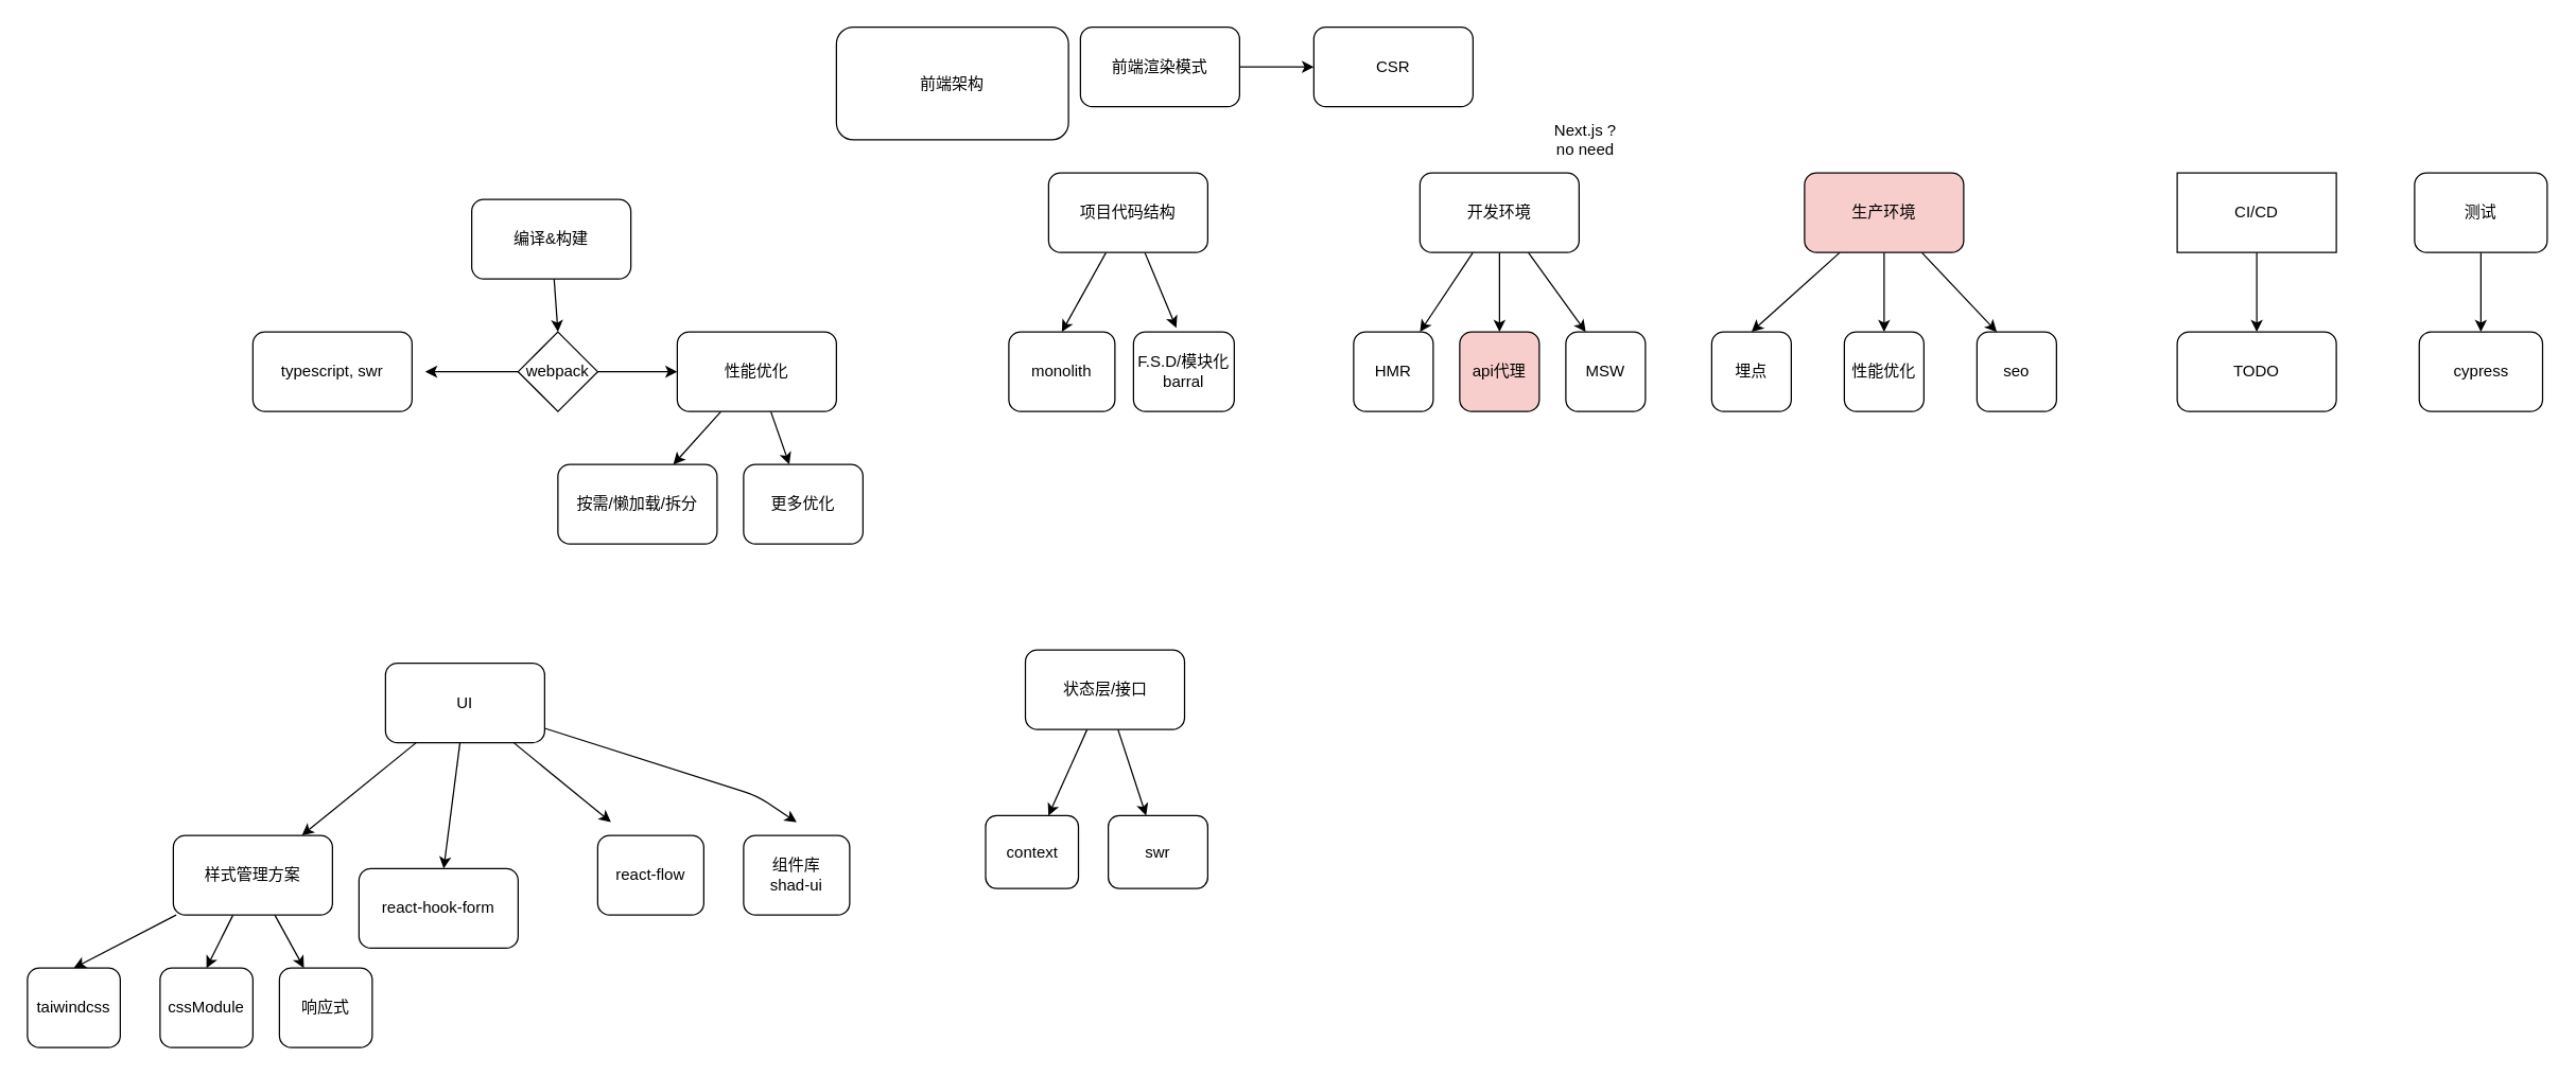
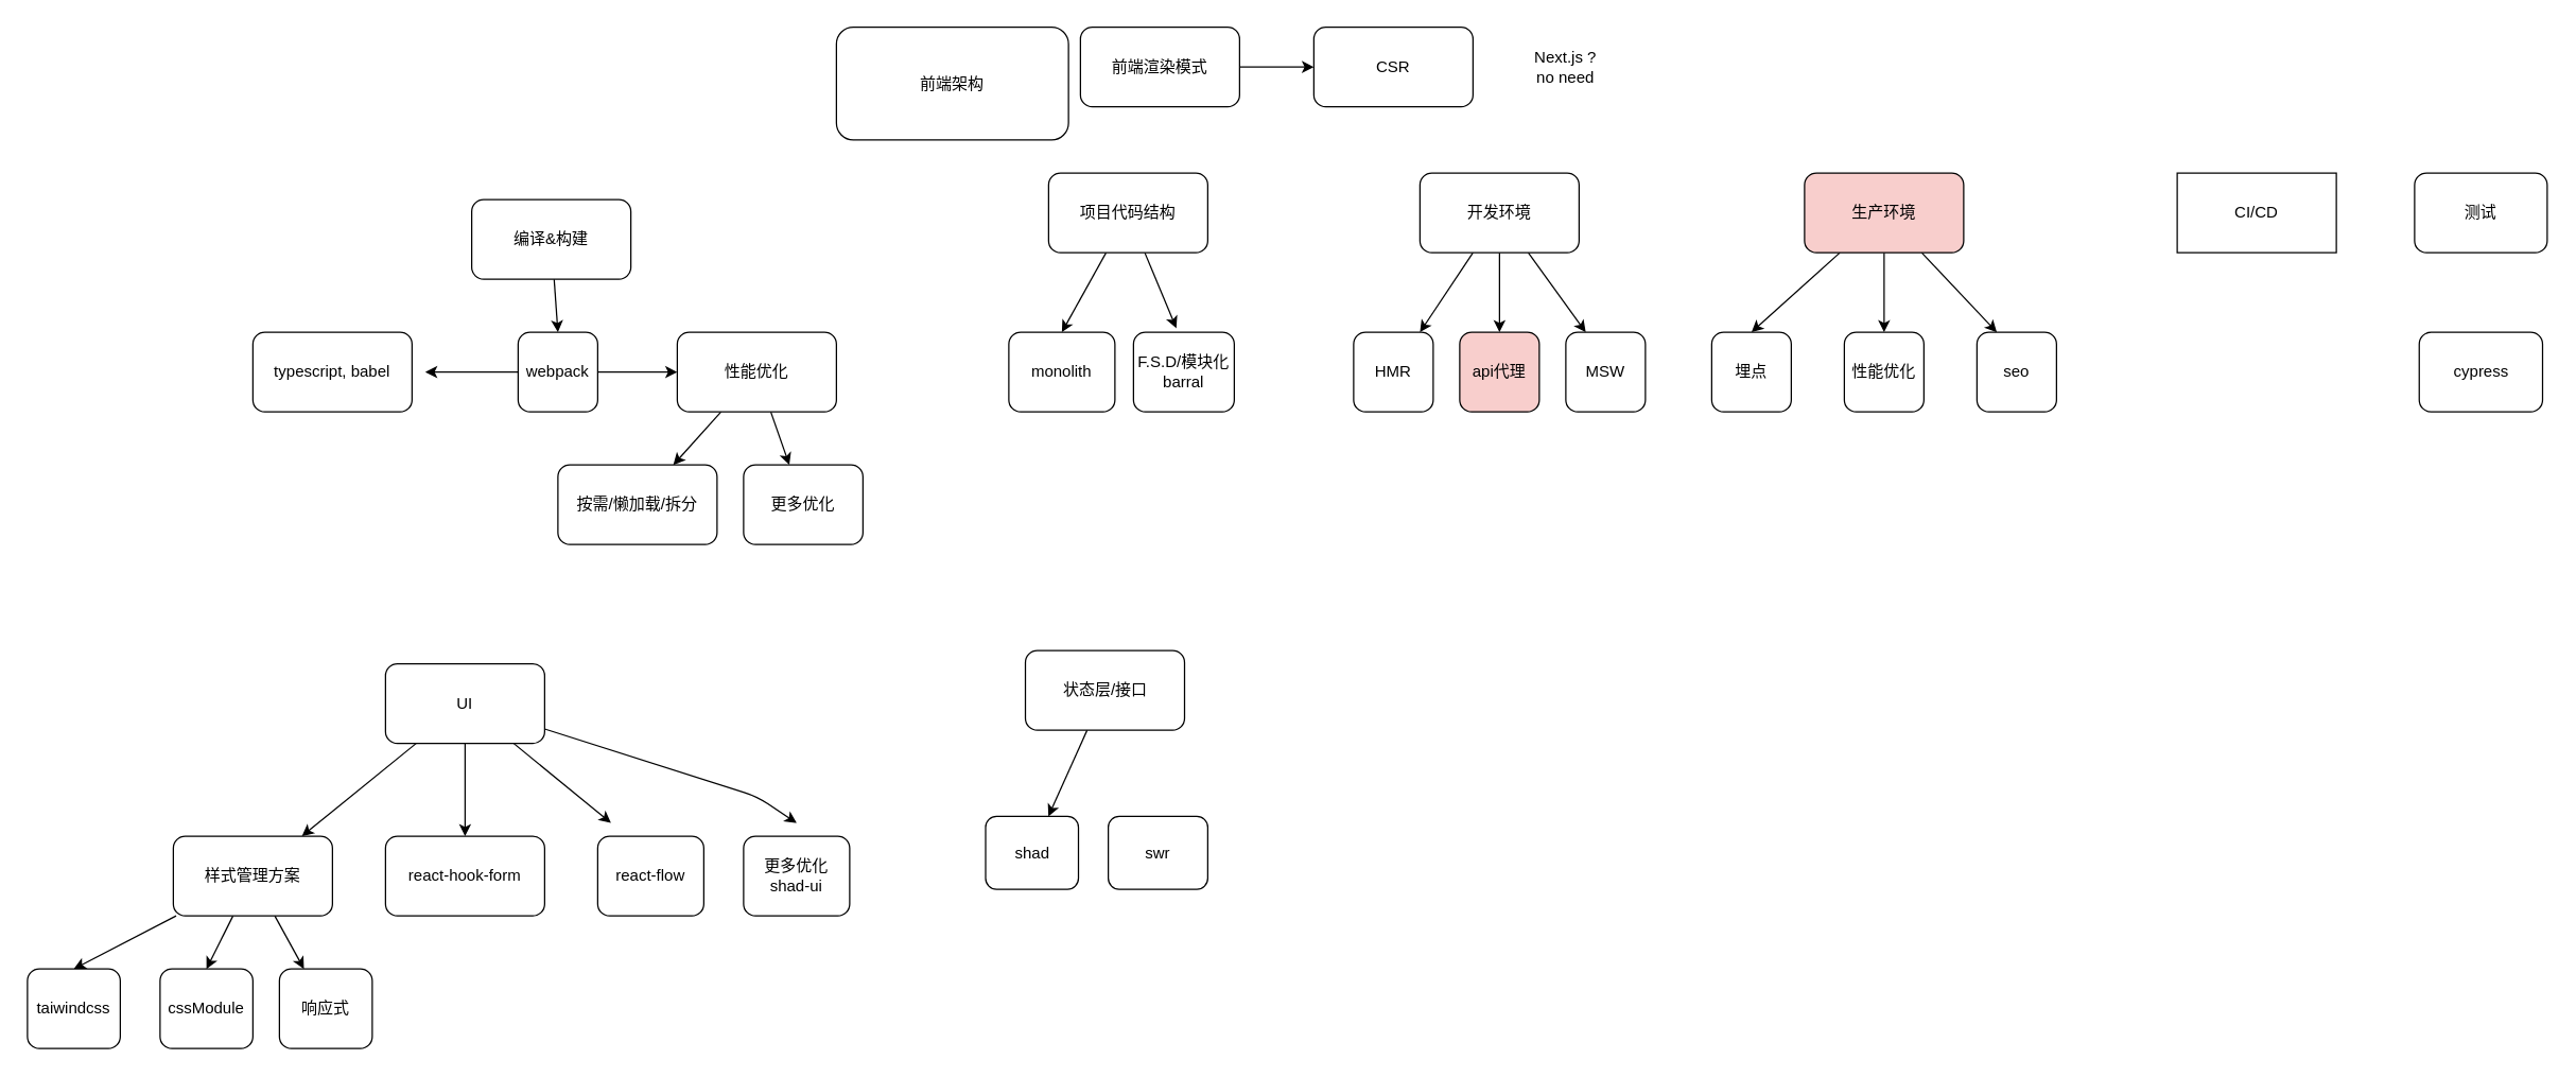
  <mxCell id="0" />
  <mxCell id="1" parent="0" />
  <mxCell id="2" value="前端架构" style="rounded=1;whiteSpace=wrap;html=1;" parent="1" vertex="1"><mxGeometry x="630" y="20" width="175" height="85" as="geometry" /></mxCell>
  <mxCell id="3" value="" style="edgeStyle=none;html=1;" parent="1" source="4" target="5" edge="1"><mxGeometry relative="1" as="geometry" /></mxCell>
  <mxCell id="4" value="前端渲染模式" style="rounded=1;whiteSpace=wrap;html=1;" parent="1" vertex="1"><mxGeometry x="814" y="20" width="120" height="60" as="geometry" /></mxCell>
  <mxCell id="5" value="CSR" style="whiteSpace=wrap;html=1;rounded=1;" parent="1" vertex="1"><mxGeometry x="990" y="20" width="120" height="60" as="geometry" /></mxCell>
  <mxCell id="6" style="edgeStyle=none;html=1;entryX=0.5;entryY=0;entryDx=0;entryDy=0;" parent="1" source="7" target="10" edge="1"><mxGeometry relative="1" as="geometry" /></mxCell>
  <mxCell id="7" value="编译&amp;amp;构建" style="rounded=1;whiteSpace=wrap;html=1;" parent="1" vertex="1"><mxGeometry x="355" y="150" width="120" height="60" as="geometry" /></mxCell>
  <mxCell id="8" style="edgeStyle=none;html=1;" parent="1" source="10" edge="1"><mxGeometry relative="1" as="geometry"><mxPoint x="320" y="280" as="targetPoint" /></mxGeometry></mxCell>
  <mxCell id="9" value="" style="edgeStyle=none;html=1;" edge="1" parent="1" source="10" target="58"><mxGeometry relative="1" as="geometry" /></mxCell>
- <mxCell id="10" value="webpack" style="rhombus;whiteSpace=wrap;html=1;" parent="1" vertex="1"><mxGeometry x="390" y="250" width="60" height="60" as="geometry" /></mxCell>
- <mxCell id="11" value="typescript, swr" style="rounded=1;whiteSpace=wrap;html=1;" parent="1" vertex="1"><mxGeometry x="190" y="250" width="120" height="60" as="geometry" /></mxCell>
+ <mxCell id="10" value="webpack" style="rounded=1;whiteSpace=wrap;html=1;" parent="1" vertex="1"><mxGeometry x="390" y="250" width="60" height="60" as="geometry" /></mxCell>
+ <mxCell id="11" value="typescript, babel" style="rounded=1;whiteSpace=wrap;html=1;" parent="1" vertex="1"><mxGeometry x="190" y="250" width="120" height="60" as="geometry" /></mxCell>
  <mxCell id="12" style="edgeStyle=none;html=1;entryX=0.5;entryY=0;entryDx=0;entryDy=0;" parent="1" source="15" target="16" edge="1"><mxGeometry relative="1" as="geometry" /></mxCell>
  <mxCell id="13" style="edgeStyle=none;html=1;entryX=0.5;entryY=0;entryDx=0;entryDy=0;" parent="1" source="15" target="17" edge="1"><mxGeometry relative="1" as="geometry" /></mxCell>
  <mxCell id="14" value="" style="edgeStyle=none;html=1;" edge="1" parent="1" source="15" target="62"><mxGeometry relative="1" as="geometry" /></mxCell>
  <mxCell id="15" value="样式管理方案" style="rounded=1;whiteSpace=wrap;html=1;" parent="1" vertex="1"><mxGeometry x="130" y="630" width="120" height="60" as="geometry" /></mxCell>
  <mxCell id="16" value="taiwindcss" style="whiteSpace=wrap;html=1;rounded=1;" parent="1" vertex="1"><mxGeometry x="20" y="730" width="70" height="60" as="geometry" /></mxCell>
  <mxCell id="17" value="cssModule" style="whiteSpace=wrap;html=1;rounded=1;" parent="1" vertex="1"><mxGeometry x="120" y="730" width="70" height="60" as="geometry" /></mxCell>
  <mxCell id="18" style="edgeStyle=none;html=1;entryX=0.5;entryY=0;entryDx=0;entryDy=0;" edge="1" parent="1" source="20" target="21"><mxGeometry relative="1" as="geometry" /></mxCell>
  <mxCell id="19" style="edgeStyle=none;html=1;entryX=0.425;entryY=-0.05;entryDx=0;entryDy=0;entryPerimeter=0;" edge="1" parent="1" source="20" target="22"><mxGeometry relative="1" as="geometry" /></mxCell>
  <mxCell id="20" value="项目代码结构" style="rounded=1;whiteSpace=wrap;html=1;" parent="1" vertex="1"><mxGeometry x="790" y="130" width="120" height="60" as="geometry" /></mxCell>
  <mxCell id="21" value="monolith" style="rounded=1;whiteSpace=wrap;html=1;" parent="1" vertex="1"><mxGeometry x="760" y="250" width="80" height="60" as="geometry" /></mxCell>
  <mxCell id="22" value="F.S.D/模块化barral" style="rounded=1;whiteSpace=wrap;html=1;" parent="1" vertex="1"><mxGeometry x="854" y="250" width="76" height="60" as="geometry" /></mxCell>
  <mxCell id="23" style="edgeStyle=none;html=1;" edge="1" parent="1" source="26" target="27"><mxGeometry relative="1" as="geometry" /></mxCell>
  <mxCell id="24" style="edgeStyle=none;html=1;" edge="1" parent="1" source="26" target="28"><mxGeometry relative="1" as="geometry" /></mxCell>
  <mxCell id="25" style="edgeStyle=none;html=1;entryX=0.25;entryY=0;entryDx=0;entryDy=0;" edge="1" parent="1" source="26" target="29"><mxGeometry relative="1" as="geometry" /></mxCell>
  <mxCell id="26" value="开发环境" style="rounded=1;whiteSpace=wrap;html=1;" vertex="1" parent="1"><mxGeometry x="1070" y="130" width="120" height="60" as="geometry" /></mxCell>
  <mxCell id="27" value="HMR" style="rounded=1;whiteSpace=wrap;html=1;" vertex="1" parent="1"><mxGeometry x="1020" y="250" width="60" height="60" as="geometry" /></mxCell>
  <mxCell id="28" value="api代理" style="rounded=1;whiteSpace=wrap;html=1;fillColor=#f8cecc;" vertex="1" parent="1"><mxGeometry x="1100" y="250" width="60" height="60" as="geometry" /></mxCell>
  <mxCell id="29" value="MSW" style="rounded=1;whiteSpace=wrap;html=1;" vertex="1" parent="1"><mxGeometry x="1180" y="250" width="60" height="60" as="geometry" /></mxCell>
- <mxCell id="30" value="" style="edgeStyle=none;html=1;" edge="1" parent="1" source="31" target="32"><mxGeometry relative="1" as="geometry" /></mxCell>
  <mxCell id="31" value="测试" style="rounded=1;whiteSpace=wrap;html=1;" vertex="1" parent="1"><mxGeometry x="1820" y="130" width="100" height="60" as="geometry" /></mxCell>
  <mxCell id="32" value="cypress" style="rounded=1;whiteSpace=wrap;html=1;" vertex="1" parent="1"><mxGeometry x="1823.5" y="250" width="93" height="60" as="geometry" /></mxCell>
  <mxCell id="33" style="edgeStyle=none;html=1;entryX=0.5;entryY=0;entryDx=0;entryDy=0;" edge="1" parent="1" source="36" target="37"><mxGeometry relative="1" as="geometry"><mxPoint x="1380" y="260" as="targetPoint" /></mxGeometry></mxCell>
  <mxCell id="34" value="" style="edgeStyle=none;html=1;entryX=0.25;entryY=0;entryDx=0;entryDy=0;" edge="1" parent="1" source="36" target="39"><mxGeometry relative="1" as="geometry" /></mxCell>
  <mxCell id="35" value="" style="edgeStyle=none;html=1;" edge="1" parent="1" source="36" target="38"><mxGeometry relative="1" as="geometry" /></mxCell>
  <mxCell id="36" value="生产环境" style="rounded=1;whiteSpace=wrap;html=1;fillColor=#f8cecc;" vertex="1" parent="1"><mxGeometry x="1360" y="130" width="120" height="60" as="geometry" /></mxCell>
  <mxCell id="37" value="埋点" style="rounded=1;whiteSpace=wrap;html=1;" vertex="1" parent="1"><mxGeometry x="1290" y="250" width="60" height="60" as="geometry" /></mxCell>
  <mxCell id="38" value="性能优化" style="rounded=1;whiteSpace=wrap;html=1;" vertex="1" parent="1"><mxGeometry x="1390" y="250" width="60" height="60" as="geometry" /></mxCell>
  <mxCell id="39" value="seo" style="rounded=1;whiteSpace=wrap;html=1;" vertex="1" parent="1"><mxGeometry x="1490" y="250" width="60" height="60" as="geometry" /></mxCell>
- <mxCell id="40" value="" style="edgeStyle=none;html=1;" edge="1" parent="1" source="41" target="42"><mxGeometry relative="1" as="geometry" /></mxCell>
  <mxCell id="41" value="CI/CD" style="whiteSpace=wrap;html=1;rounded=0;" vertex="1" parent="1"><mxGeometry x="1641" y="130" width="120" height="60" as="geometry" /></mxCell>
- <mxCell id="42" value="TODO" style="whiteSpace=wrap;html=1;rounded=1;" vertex="1" parent="1"><mxGeometry x="1641" y="250" width="120" height="60" as="geometry" /></mxCell>
  <mxCell id="43" style="edgeStyle=none;html=1;" edge="1" parent="1" source="47" target="15"><mxGeometry relative="1" as="geometry" /></mxCell>
  <mxCell id="44" style="edgeStyle=none;html=1;" edge="1" parent="1" source="47"><mxGeometry relative="1" as="geometry"><mxPoint x="460" y="620" as="targetPoint" /></mxGeometry></mxCell>
  <mxCell id="45" value="" style="edgeStyle=none;html=1;" edge="1" parent="1" source="47"><mxGeometry relative="1" as="geometry"><mxPoint x="600" y="620" as="targetPoint" /><Array as="points"><mxPoint x="570" y="600" /></Array></mxGeometry></mxCell>
  <mxCell id="46" value="" style="edgeStyle=none;html=1;" edge="1" parent="1" source="47" target="48"><mxGeometry relative="1" as="geometry" /></mxCell>
  <mxCell id="47" value="UI" style="rounded=1;whiteSpace=wrap;html=1;" vertex="1" parent="1"><mxGeometry x="290" y="500" width="120" height="60" as="geometry" /></mxCell>
- <mxCell id="48" value="react-hook-form" style="rounded=1;whiteSpace=wrap;html=1;" vertex="1" parent="1"><mxGeometry x="270" y="655" width="120" height="60" as="geometry" /></mxCell>
+ <mxCell id="48" value="react-hook-form" style="rounded=1;whiteSpace=wrap;html=1;" vertex="1" parent="1"><mxGeometry x="290" y="630" width="120" height="60" as="geometry" /></mxCell>
  <mxCell id="49" value="react-flow" style="rounded=1;whiteSpace=wrap;html=1;" vertex="1" parent="1"><mxGeometry x="450" y="630" width="80" height="60" as="geometry" /></mxCell>
- <mxCell id="50" value="组件库&lt;br&gt;shad-ui" style="rounded=1;whiteSpace=wrap;html=1;" vertex="1" parent="1"><mxGeometry x="560" y="630" width="80" height="60" as="geometry" /></mxCell>
+ <mxCell id="50" value="更多优化&lt;br&gt;shad-ui" style="rounded=1;whiteSpace=wrap;html=1;" vertex="1" parent="1"><mxGeometry x="560" y="630" width="80" height="60" as="geometry" /></mxCell>
  <mxCell id="51" value="" style="edgeStyle=none;html=1;" edge="1" parent="1" source="53" target="54"><mxGeometry relative="1" as="geometry" /></mxCell>
- <mxCell id="52" value="" style="edgeStyle=none;html=1;" edge="1" parent="1" source="53" target="55"><mxGeometry relative="1" as="geometry" /></mxCell>
  <mxCell id="53" value="状态层/接口" style="rounded=1;whiteSpace=wrap;html=1;" vertex="1" parent="1"><mxGeometry x="772.5" y="490" width="120" height="60" as="geometry" /></mxCell>
- <mxCell id="54" value="context" style="whiteSpace=wrap;html=1;rounded=1;" vertex="1" parent="1"><mxGeometry x="742.5" y="615" width="70" height="55" as="geometry" /></mxCell>
+ <mxCell id="54" value="shad" style="whiteSpace=wrap;html=1;rounded=1;" vertex="1" parent="1"><mxGeometry x="742.5" y="615" width="70" height="55" as="geometry" /></mxCell>
  <mxCell id="55" value="swr" style="whiteSpace=wrap;html=1;rounded=1;" vertex="1" parent="1"><mxGeometry x="835" y="615" width="75" height="55" as="geometry" /></mxCell>
  <mxCell id="56" value="" style="edgeStyle=none;html=1;" edge="1" parent="1" source="58" target="59"><mxGeometry relative="1" as="geometry" /></mxCell>
  <mxCell id="57" value="" style="edgeStyle=none;html=1;" edge="1" parent="1" source="58" target="60"><mxGeometry relative="1" as="geometry" /></mxCell>
  <mxCell id="58" value="性能优化" style="whiteSpace=wrap;html=1;rounded=1;" vertex="1" parent="1"><mxGeometry x="510" y="250" width="120" height="60" as="geometry" /></mxCell>
  <mxCell id="59" value="按需/懒加载/拆分" style="whiteSpace=wrap;html=1;rounded=1;" vertex="1" parent="1"><mxGeometry x="420" y="350" width="120" height="60" as="geometry" /></mxCell>
  <mxCell id="60" value="更多优化" style="whiteSpace=wrap;html=1;rounded=1;" vertex="1" parent="1"><mxGeometry x="560" y="350" width="90" height="60" as="geometry" /></mxCell>
- <mxCell id="61" value="Next.js ? no need" style="text;html=1;strokeColor=none;fillColor=none;align=center;verticalAlign=middle;whiteSpace=wrap;rounded=0;" vertex="1" parent="1"><mxGeometry x="1165" y="90" width="60" height="30" as="geometry" /></mxCell>
+ <mxCell id="61" value="Next.js ? no need" style="text;html=1;strokeColor=none;fillColor=none;align=center;verticalAlign=middle;whiteSpace=wrap;rounded=0;" vertex="1" parent="1"><mxGeometry x="1150" y="35" width="60" height="30" as="geometry" /></mxCell>
  <mxCell id="62" value="响应式" style="whiteSpace=wrap;html=1;rounded=1;" vertex="1" parent="1"><mxGeometry x="210" y="730" width="70" height="60" as="geometry" /></mxCell>
